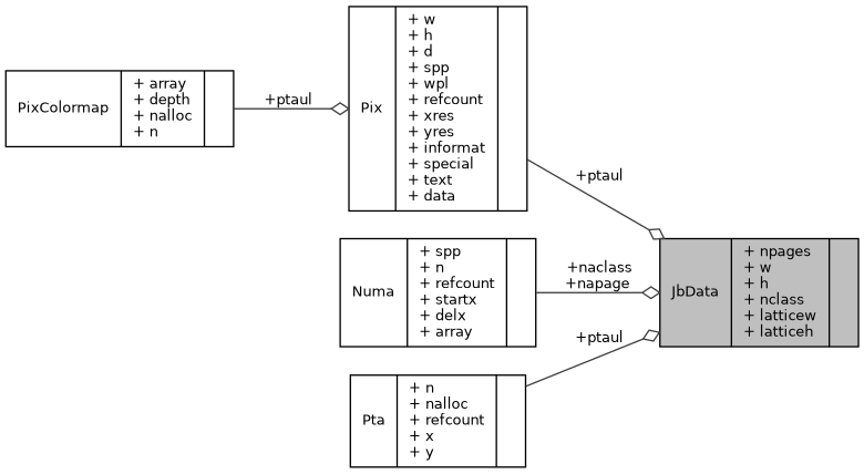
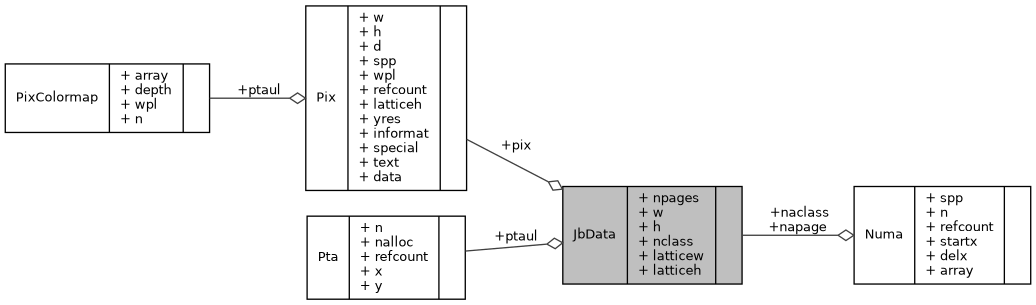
  digraph {
    rankdir=LR
    node [color=black fillcolor=white fontname=Helvetica fontsize=10 shape=record style=filled]
    edge [arrowhead=odiamond color=grey25 fontname=Helvetica fontsize=10 labelfontname=Helvetica labelfontsize=10 style=solid]
    n1 [fillcolor=grey75 fontcolor=black height=0.2 label="{JbData\n|+ npages\l+ w\l+ h\l+ nclass\l+ latticew\l+ latticeh\l|}" width=0.4]
-   n2 [height=0.2 label="{Pix\n|+ w\l+ h\l+ d\l+ spp\l+ wpl\l+ refcount\l+ xres\l+ yres\l+ informat\l+ special\l+ text\l+ data\l|}" width=0.4]
-   n3 [height=0.2 label="{PixColormap\n|+ array\l+ depth\l+ nalloc\l+ n\l|}" width=0.4]
+   n2 [height=0.2 label="{Pix\n|+ w\l+ h\l+ d\l+ spp\l+ wpl\l+ refcount\l+ latticeh\l+ yres\l+ informat\l+ special\l+ text\l+ data\l|}" width=0.4]
+   n3 [height=0.2 label="{PixColormap\n|+ array\l+ depth\l+ wpl\l+ n\l|}" width=0.4]
    n4 [height=0.2 label="{Numa\n|+ spp\l+ n\l+ refcount\l+ startx\l+ delx\l+ array\l|}" width=0.4]
    n5 [height=0.2 label="{Pta\n|+ n\l+ nalloc\l+ refcount\l+ x\l+ y\l|}" width=0.4]
-   n2 -> n1 [label=" +ptaul"]
+   n2 -> n1 [label=" +pix"]
    n3 -> n2 [label=" +ptaul"]
-   n4 -> n1 [label=" +naclass\n+napage"]
+   n1 -> n4 [label=" +naclass\n+napage"]
    n5 -> n1 [label=" +ptaul"]
  }
